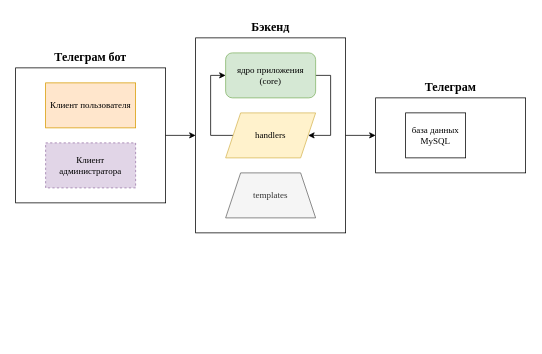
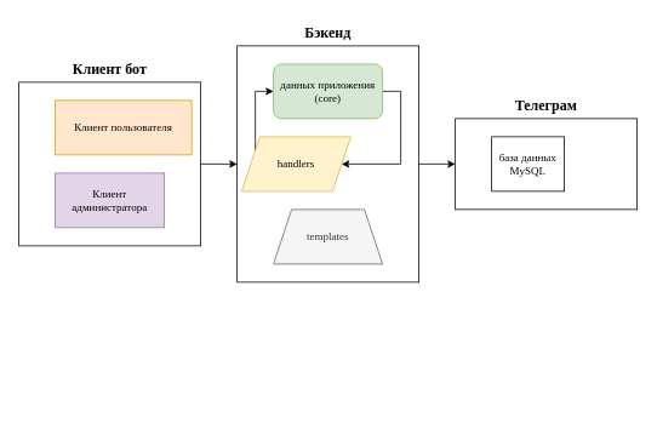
  <mxCell id="0" />
  <mxCell id="1" parent="0" />
  <mxCell id="2" value="" style="group;fontFamily=Tahoma;" parent="1" vertex="1" connectable="0"><mxGeometry x="20" y="60" width="200" height="230" as="geometry" /></mxCell>
  <mxCell id="3" value="" style="rounded=0;whiteSpace=wrap;html=1;fontFamily=Tahoma;" parent="2" vertex="1"><mxGeometry y="30" width="200" height="180" as="geometry" /></mxCell>
- <mxCell id="4" value="Клиент пользователя" style="rounded=0;whiteSpace=wrap;html=1;fontFamily=Tahoma;fillColor=#ffe6cc;strokeColor=#d79b00;" parent="2" vertex="1"><mxGeometry x="40" y="50" width="120" height="60" as="geometry" /></mxCell>
- <mxCell id="5" value="Клиент администратора" style="rounded=0;whiteSpace=wrap;html=1;fontFamily=Tahoma;fillColor=#e1d5e7;strokeColor=#9673a6;dashed=1;" parent="2" vertex="1"><mxGeometry x="40" y="130" width="120" height="60" as="geometry" /></mxCell>
- <mxCell id="6" value="&lt;b&gt;&lt;font style=&quot;font-size: 16px;&quot;&gt;Телеграм бот&lt;/font&gt;&lt;/b&gt;" style="text;html=1;strokeColor=none;fillColor=none;align=center;verticalAlign=middle;whiteSpace=wrap;rounded=0;fontFamily=Tahoma;" parent="2" vertex="1"><mxGeometry width="200" height="30" as="geometry" /></mxCell>
+ <mxCell id="4" value="Клиент пользователя" style="rounded=0;whiteSpace=wrap;html=1;fontFamily=Tahoma;fillColor=#ffe6cc;strokeColor=#d79b00;" parent="2" vertex="1"><mxGeometry x="40" y="50" width="150" height="60" as="geometry" /></mxCell>
+ <mxCell id="5" value="Клиент администратора" style="rounded=0;whiteSpace=wrap;html=1;fontFamily=Tahoma;fillColor=#e1d5e7;strokeColor=#9673a6;" parent="2" vertex="1"><mxGeometry x="40" y="130" width="120" height="60" as="geometry" /></mxCell>
+ <mxCell id="6" value="&lt;b&gt;&lt;font style=&quot;font-size: 16px;&quot;&gt;Клиент бот&lt;/font&gt;&lt;/b&gt;" style="text;html=1;strokeColor=none;fillColor=none;align=center;verticalAlign=middle;whiteSpace=wrap;rounded=0;fontFamily=Tahoma;" parent="2" vertex="1"><mxGeometry width="200" height="30" as="geometry" /></mxCell>
  <mxCell id="7" value="" style="group;fontFamily=Tahoma;" parent="1" vertex="1" connectable="0"><mxGeometry x="260" y="20" width="200" height="350" as="geometry" /></mxCell>
  <mxCell id="8" value="" style="rounded=0;whiteSpace=wrap;html=1;fontFamily=Tahoma;" parent="7" vertex="1"><mxGeometry y="30" width="200" height="260" as="geometry" /></mxCell>
  <mxCell id="9" style="edgeStyle=orthogonalEdgeStyle;rounded=0;orthogonalLoop=1;jettySize=auto;html=1;entryX=1;entryY=0.5;entryDx=0;entryDy=0;fontFamily=Tahoma;" parent="7" source="10" target="12" edge="1"><mxGeometry relative="1" as="geometry"><Array as="points"><mxPoint x="180" y="80" /><mxPoint x="180" y="160" /></Array></mxGeometry></mxCell>
- <mxCell id="10" value="ядро приложения (core)" style="rounded=1;whiteSpace=wrap;html=1;fontFamily=Tahoma;fillColor=#d5e8d4;strokeColor=#82b366;" parent="7" vertex="1"><mxGeometry x="40" y="50" width="120" height="60" as="geometry" /></mxCell>
+ <mxCell id="10" value="данных приложения (core)" style="rounded=1;whiteSpace=wrap;html=1;fontFamily=Tahoma;fillColor=#d5e8d4;strokeColor=#82b366;" parent="7" vertex="1"><mxGeometry x="40" y="50" width="120" height="60" as="geometry" /></mxCell>
  <mxCell id="11" style="edgeStyle=orthogonalEdgeStyle;rounded=0;orthogonalLoop=1;jettySize=auto;html=1;entryX=0;entryY=0.5;entryDx=0;entryDy=0;fontFamily=Tahoma;" parent="7" source="12" target="10" edge="1"><mxGeometry relative="1" as="geometry"><Array as="points"><mxPoint x="20" y="160" /><mxPoint x="20" y="80" /></Array></mxGeometry></mxCell>
- <mxCell id="12" value="handlers" style="rounded=0;whiteSpace=wrap;html=1;fontFamily=Tahoma;shape=parallelogram;perimeter=parallelogramPerimeter;fixedSize=1;fillColor=#fff2cc;strokeColor=#d6b656;" parent="7" vertex="1"><mxGeometry x="40" y="130" width="120" height="60" as="geometry" /></mxCell>
+ <mxCell id="12" value="handlers" style="rounded=0;whiteSpace=wrap;html=1;fontFamily=Tahoma;shape=parallelogram;perimeter=parallelogramPerimeter;fixedSize=1;fillColor=#fff2cc;strokeColor=#d6b656;" parent="7" vertex="1"><mxGeometry x="5" y="130" width="120" height="60" as="geometry" /></mxCell>
  <mxCell id="13" value="&lt;b&gt;&lt;font style=&quot;font-size: 16px;&quot;&gt;Бэкенд&lt;/font&gt;&lt;/b&gt;" style="text;html=1;strokeColor=none;fillColor=none;align=center;verticalAlign=middle;whiteSpace=wrap;rounded=0;fontFamily=Tahoma;" parent="7" vertex="1"><mxGeometry width="200" height="30" as="geometry" /></mxCell>
  <mxCell id="14" value="templates" style="rounded=0;whiteSpace=wrap;html=1;fontFamily=Tahoma;fillColor=#f5f5f5;fontColor=#333333;strokeColor=#666666;shape=trapezoid;perimeter=trapezoidPerimeter;fixedSize=1;" parent="7" vertex="1"><mxGeometry x="40" y="210" width="120" height="60" as="geometry" /></mxCell>
  <mxCell id="15" style="edgeStyle=orthogonalEdgeStyle;rounded=0;orthogonalLoop=1;jettySize=auto;html=1;entryX=0;entryY=0.5;entryDx=0;entryDy=0;fontFamily=Tahoma;" parent="1" source="3" target="8" edge="1"><mxGeometry relative="1" as="geometry" /></mxCell>
  <mxCell id="16" value="" style="group;fontFamily=Tahoma;" parent="1" vertex="1" connectable="0"><mxGeometry x="500" y="100" width="200" height="350" as="geometry" /></mxCell>
  <mxCell id="17" value="" style="rounded=0;whiteSpace=wrap;html=1;fontFamily=Tahoma;" parent="16" vertex="1"><mxGeometry y="30" width="200" height="100" as="geometry" /></mxCell>
  <mxCell id="18" value="база данных MySQL" style="rounded=0;whiteSpace=wrap;html=1;fontFamily=Tahoma;" parent="16" vertex="1"><mxGeometry x="40" y="50" width="80" height="60" as="geometry" /></mxCell>
  <mxCell id="19" value="&lt;b&gt;&lt;font style=&quot;font-size: 16px;&quot;&gt;Телеграм&lt;/font&gt;&lt;/b&gt;" style="text;html=1;strokeColor=none;fillColor=none;align=center;verticalAlign=middle;whiteSpace=wrap;rounded=0;fontFamily=Tahoma;" parent="16" vertex="1"><mxGeometry width="200" height="30" as="geometry" /></mxCell>
  <mxCell id="20" style="edgeStyle=orthogonalEdgeStyle;rounded=0;orthogonalLoop=1;jettySize=auto;html=1;entryX=0;entryY=0.5;entryDx=0;entryDy=0;" parent="1" source="8" target="17" edge="1"><mxGeometry relative="1" as="geometry" /></mxCell>
